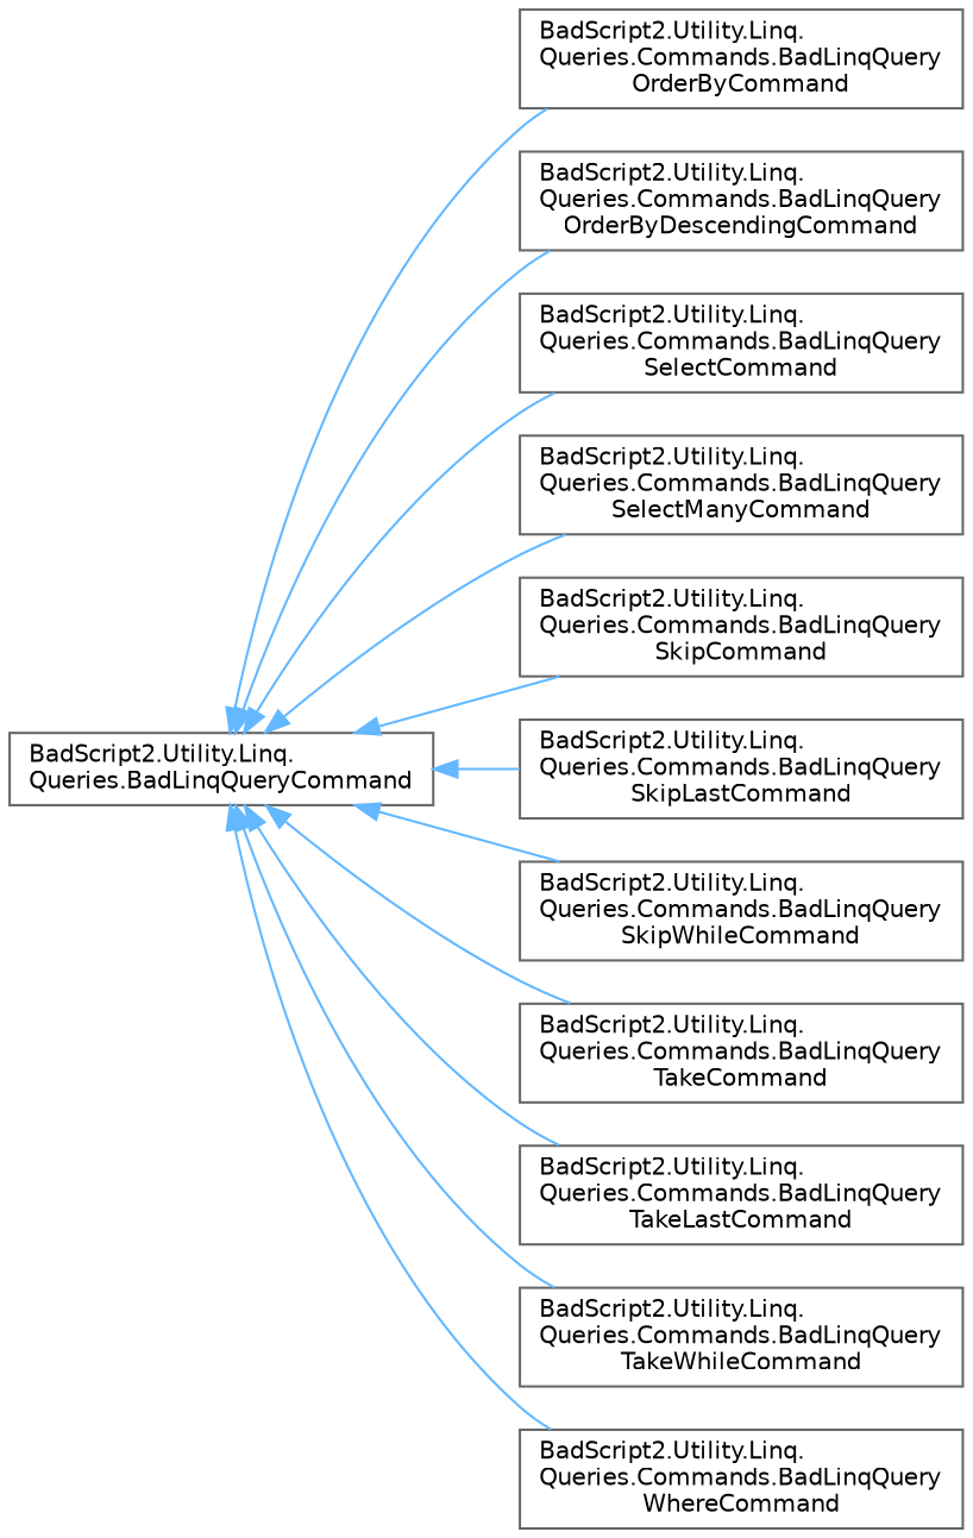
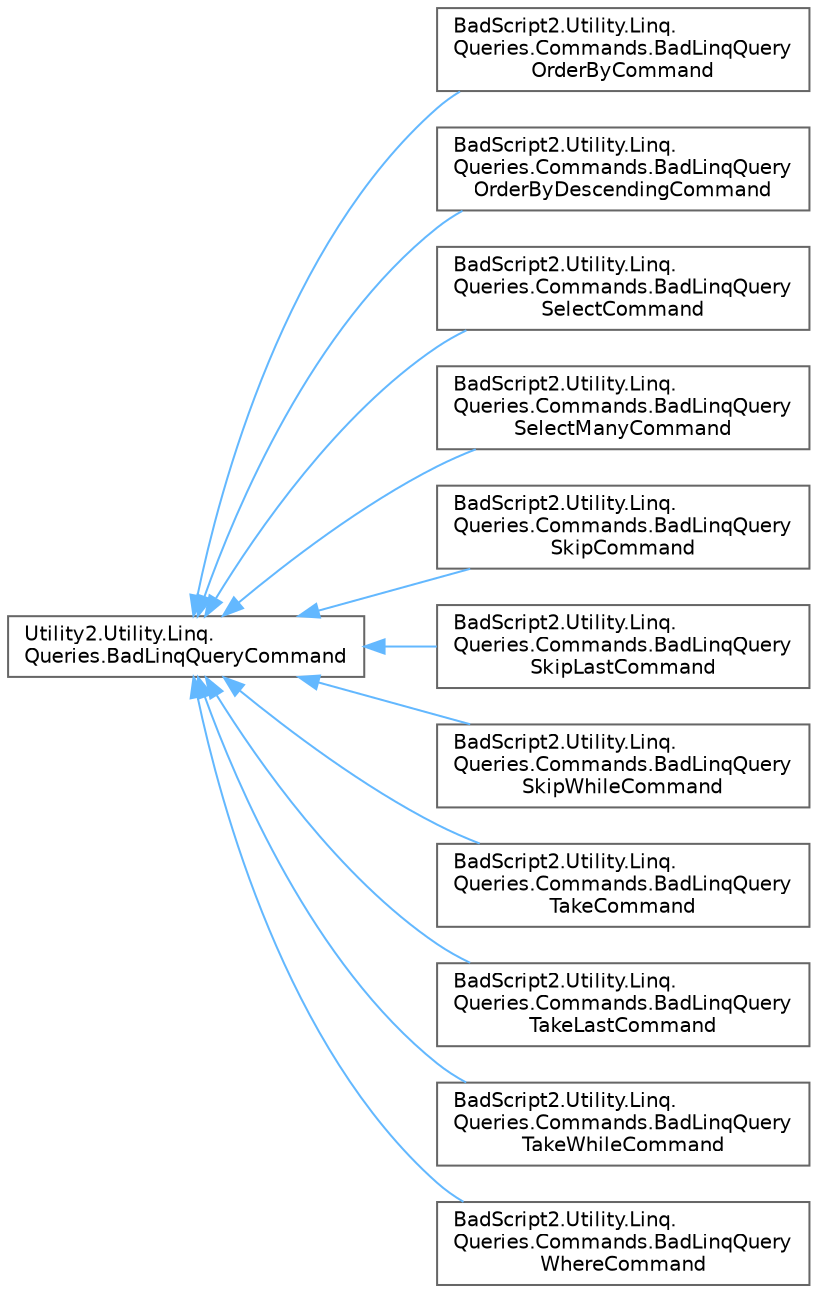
  digraph {
    rankdir=LR
    node [color=grey40 fillcolor=white fontname=Helvetica fontsize=10 shape=box style=filled]
    edge [color=steelblue1 dir=back fontname=Helvetica fontsize=10 labelfontname=Helvetica labelfontsize=10 style=solid]
-   n1 [height=0.2 label="BadScript2.Utility.Linq.\lQueries.BadLinqQueryCommand" width=0.4]
+   n1 [height=0.2 label="Utility2.Utility.Linq.\lQueries.BadLinqQueryCommand" width=0.4]
    n2 [height=0.2 label="BadScript2.Utility.Linq.\lQueries.Commands.BadLinqQuery\lOrderByCommand" width=0.4]
    n3 [height=0.2 label="BadScript2.Utility.Linq.\lQueries.Commands.BadLinqQuery\lOrderByDescendingCommand" width=0.4]
    n4 [height=0.2 label="BadScript2.Utility.Linq.\lQueries.Commands.BadLinqQuery\lSelectCommand" width=0.4]
    n5 [height=0.2 label="BadScript2.Utility.Linq.\lQueries.Commands.BadLinqQuery\lSelectManyCommand" width=0.4]
    n6 [height=0.2 label="BadScript2.Utility.Linq.\lQueries.Commands.BadLinqQuery\lSkipCommand" width=0.4]
    n7 [height=0.2 label="BadScript2.Utility.Linq.\lQueries.Commands.BadLinqQuery\lSkipLastCommand" width=0.4]
    n8 [height=0.2 label="BadScript2.Utility.Linq.\lQueries.Commands.BadLinqQuery\lSkipWhileCommand" width=0.4]
    n9 [height=0.2 label="BadScript2.Utility.Linq.\lQueries.Commands.BadLinqQuery\lTakeCommand" width=0.4]
    n10 [height=0.2 label="BadScript2.Utility.Linq.\lQueries.Commands.BadLinqQuery\lTakeLastCommand" width=0.4]
    n11 [height=0.2 label="BadScript2.Utility.Linq.\lQueries.Commands.BadLinqQuery\lTakeWhileCommand" width=0.4]
    n12 [height=0.2 label="BadScript2.Utility.Linq.\lQueries.Commands.BadLinqQuery\lWhereCommand" width=0.4]
    n1 -> n2
    n1 -> n3
    n1 -> n4
    n1 -> n5
    n1 -> n6
    n1 -> n7
    n1 -> n8
    n1 -> n9
    n1 -> n10
    n1 -> n11
    n1 -> n12
  }
